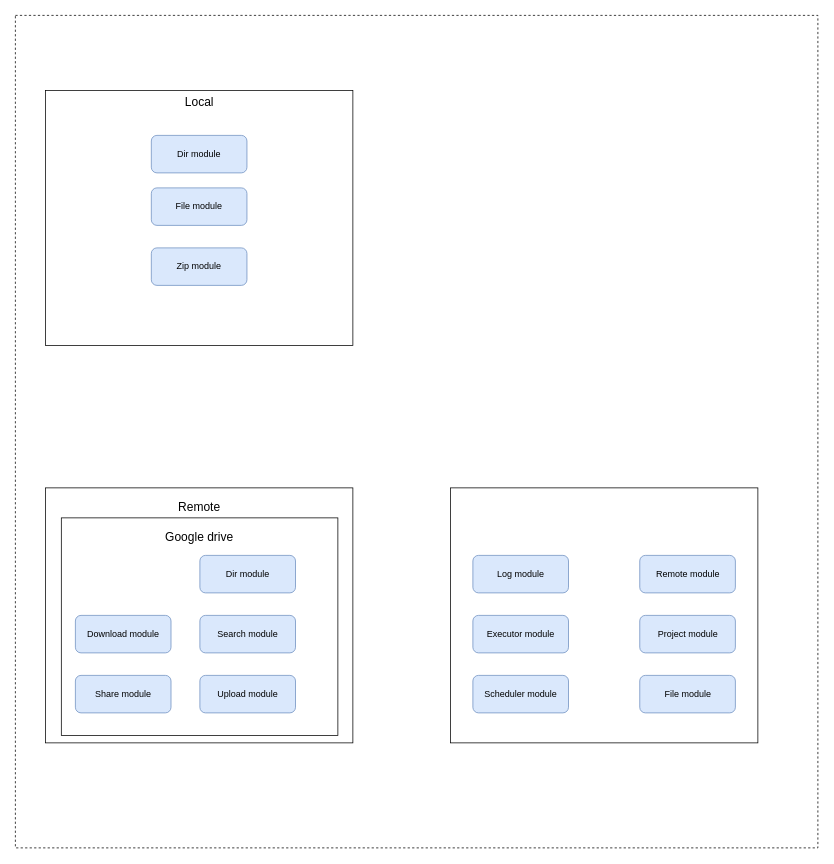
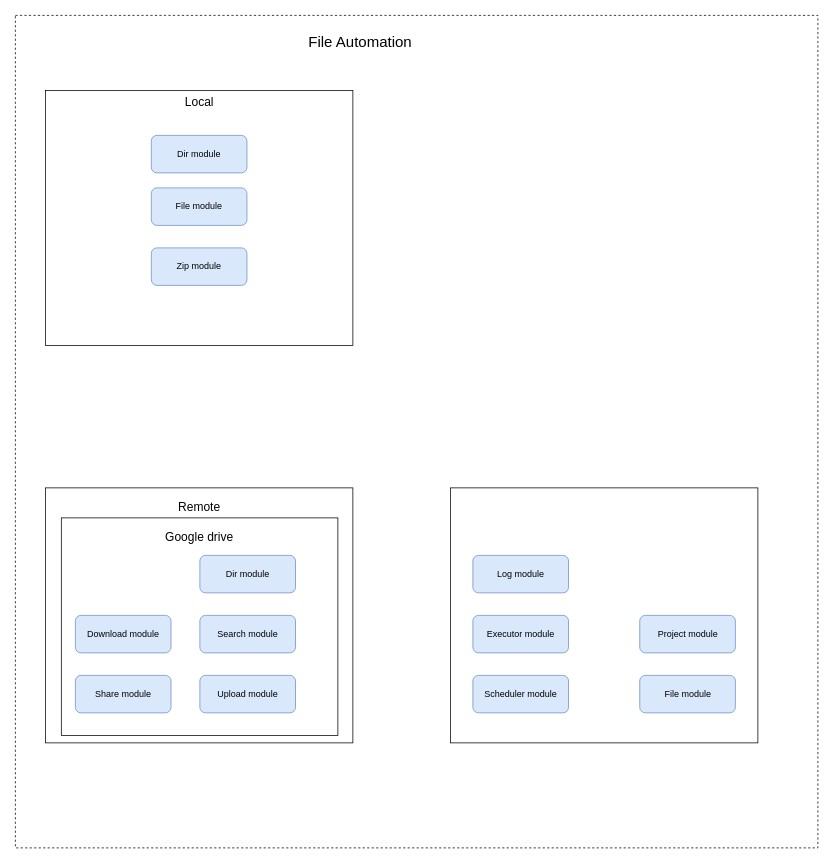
  <mxCell id="0" />
  <mxCell id="1" parent="0" />
  <mxCell id="2" value="" style="rounded=0;whiteSpace=wrap;html=1;dashed=1;" vertex="1" parent="1"><mxGeometry x="20" y="20" width="1070" height="1110" as="geometry" /></mxCell>
+ <mxCell id="3" value="File Automation" style="text;html=1;strokeColor=none;fillColor=none;align=center;verticalAlign=middle;whiteSpace=wrap;rounded=0;fontSize=20;" vertex="1" parent="1"><mxGeometry x="385" y="40" width="190" height="30" as="geometry" /></mxCell>
  <mxCell id="4" value="" style="rounded=0;whiteSpace=wrap;html=1;" vertex="1" parent="1"><mxGeometry x="60" y="120" width="410" height="340" as="geometry" /></mxCell>
  <mxCell id="5" value="" style="rounded=0;whiteSpace=wrap;html=1;" vertex="1" parent="1"><mxGeometry x="60" y="650" width="410" height="340" as="geometry" /></mxCell>
  <mxCell id="6" value="Local" style="text;html=1;strokeColor=none;fillColor=none;align=center;verticalAlign=middle;whiteSpace=wrap;rounded=0;fontSize=16;" vertex="1" parent="1"><mxGeometry x="217.5" y="120" width="95" height="30" as="geometry" /></mxCell>
  <mxCell id="7" value="Remote" style="text;html=1;strokeColor=none;fillColor=none;align=center;verticalAlign=middle;whiteSpace=wrap;rounded=0;fontSize=16;" vertex="1" parent="1"><mxGeometry x="217.5" y="660" width="95" height="30" as="geometry" /></mxCell>
  <mxCell id="8" value="" style="rounded=0;whiteSpace=wrap;html=1;" vertex="1" parent="1"><mxGeometry x="600" y="650" width="410" height="340" as="geometry" /></mxCell>
  <mxCell id="9" value="Dir module" style="rounded=1;whiteSpace=wrap;html=1;fillColor=#dae8fc;strokeColor=#6c8ebf;" vertex="1" parent="1"><mxGeometry x="201.25" y="180" width="127.5" height="50" as="geometry" /></mxCell>
  <mxCell id="10" value="File module" style="rounded=1;whiteSpace=wrap;html=1;fillColor=#dae8fc;strokeColor=#6c8ebf;" vertex="1" parent="1"><mxGeometry x="201.25" y="250" width="127.5" height="50" as="geometry" /></mxCell>
  <mxCell id="11" value="Zip module" style="rounded=1;whiteSpace=wrap;html=1;fillColor=#dae8fc;strokeColor=#6c8ebf;" vertex="1" parent="1"><mxGeometry x="201.25" y="330" width="127.5" height="50" as="geometry" /></mxCell>
  <mxCell id="12" value="" style="rounded=0;whiteSpace=wrap;html=1;" vertex="1" parent="1"><mxGeometry x="81.25" y="690" width="368.75" height="290" as="geometry" /></mxCell>
  <mxCell id="13" value="Google drive" style="text;html=1;strokeColor=none;fillColor=none;align=center;verticalAlign=middle;whiteSpace=wrap;rounded=0;fontSize=16;" vertex="1" parent="1"><mxGeometry x="217.5" y="700" width="95" height="30" as="geometry" /></mxCell>
  <mxCell id="14" value="Dir module" style="rounded=1;whiteSpace=wrap;html=1;fillColor=#dae8fc;strokeColor=#6c8ebf;" vertex="1" parent="1"><mxGeometry x="266" y="740" width="127.5" height="50" as="geometry" /></mxCell>
  <mxCell id="15" value="Download module" style="rounded=1;whiteSpace=wrap;html=1;fillColor=#dae8fc;strokeColor=#6c8ebf;" vertex="1" parent="1"><mxGeometry x="100" y="820" width="127.5" height="50" as="geometry" /></mxCell>
  <mxCell id="16" value="Search module" style="rounded=1;whiteSpace=wrap;html=1;fillColor=#dae8fc;strokeColor=#6c8ebf;" vertex="1" parent="1"><mxGeometry x="266" y="820" width="127.5" height="50" as="geometry" /></mxCell>
  <mxCell id="17" value="Share module" style="rounded=1;whiteSpace=wrap;html=1;fillColor=#dae8fc;strokeColor=#6c8ebf;" vertex="1" parent="1"><mxGeometry x="100" y="900" width="127.5" height="50" as="geometry" /></mxCell>
  <mxCell id="18" value="Upload module" style="rounded=1;whiteSpace=wrap;html=1;fillColor=#dae8fc;strokeColor=#6c8ebf;" vertex="1" parent="1"><mxGeometry x="266" y="900" width="127.5" height="50" as="geometry" /></mxCell>
  <mxCell id="19" value="Log module" style="rounded=1;whiteSpace=wrap;html=1;fillColor=#dae8fc;strokeColor=#6c8ebf;" vertex="1" parent="1"><mxGeometry x="630" y="740" width="127.5" height="50" as="geometry" /></mxCell>
- <mxCell id="20" value="Remote module" style="rounded=1;whiteSpace=wrap;html=1;fillColor=#dae8fc;strokeColor=#6c8ebf;" vertex="1" parent="1"><mxGeometry x="852.5" y="740" width="127.5" height="50" as="geometry" /></mxCell>
  <mxCell id="21" value="Executor module" style="rounded=1;whiteSpace=wrap;html=1;fillColor=#dae8fc;strokeColor=#6c8ebf;" vertex="1" parent="1"><mxGeometry x="630" y="820" width="127.5" height="50" as="geometry" /></mxCell>
  <mxCell id="22" value="Project module" style="rounded=1;whiteSpace=wrap;html=1;fillColor=#dae8fc;strokeColor=#6c8ebf;" vertex="1" parent="1"><mxGeometry x="852.5" y="820" width="127.5" height="50" as="geometry" /></mxCell>
  <mxCell id="23" value="Scheduler module" style="rounded=1;whiteSpace=wrap;html=1;fillColor=#dae8fc;strokeColor=#6c8ebf;" vertex="1" parent="1"><mxGeometry x="630" y="900" width="127.5" height="50" as="geometry" /></mxCell>
  <mxCell id="24" value="File module" style="rounded=1;whiteSpace=wrap;html=1;fillColor=#dae8fc;strokeColor=#6c8ebf;" vertex="1" parent="1"><mxGeometry x="852.5" y="900" width="127.5" height="50" as="geometry" /></mxCell>
